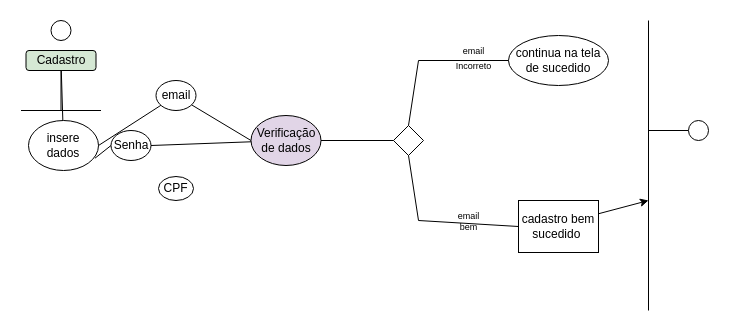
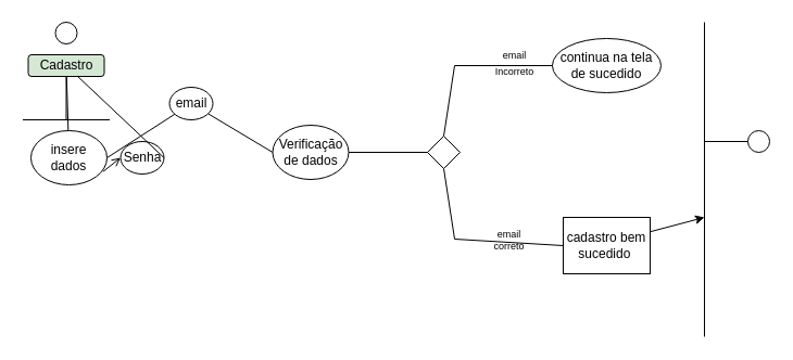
  <mxCell id="0" />
  <mxCell id="1" parent="0" />
  <mxCell id="2" value="" style="ellipse;whiteSpace=wrap;html=1;aspect=fixed;" parent="1" vertex="1"><mxGeometry x="50.5" y="20" width="20" height="20" as="geometry" /></mxCell>
  <mxCell id="3" value="Cadastro" style="rounded=1;whiteSpace=wrap;html=1;fillColor=#d5e8d4;" parent="1" vertex="1"><mxGeometry x="25.5" y="50" width="70" height="20" as="geometry" /></mxCell>
  <mxCell id="4" value="" style="endArrow=none;html=1;rounded=0;" parent="1" edge="1"><mxGeometry width="50" height="50" relative="1" as="geometry"><mxPoint x="20.5" y="110" as="sourcePoint" /><mxPoint x="100.5" y="110" as="targetPoint" /></mxGeometry></mxCell>
  <mxCell id="5" value="insere dados" style="ellipse;whiteSpace=wrap;html=1;" parent="1" vertex="1"><mxGeometry x="28" y="120" width="70" height="50" as="geometry" /></mxCell>
  <mxCell id="6" value="" style="endArrow=none;html=1;rounded=0;entryX=0.5;entryY=1;entryDx=0;entryDy=0;" parent="1" target="3" edge="1"><mxGeometry width="50" height="50" relative="1" as="geometry"><mxPoint x="60.5" y="110" as="sourcePoint" /><mxPoint x="70.5" y="90" as="targetPoint" /></mxGeometry></mxCell>
  <mxCell id="7" value="email" style="ellipse;whiteSpace=wrap;html=1;" parent="1" vertex="1"><mxGeometry x="155.5" y="80" width="40" height="30" as="geometry" /></mxCell>
  <mxCell id="8" value="Senha" style="ellipse;whiteSpace=wrap;html=1;" parent="1" vertex="1"><mxGeometry x="110.5" y="130" width="40" height="30" as="geometry" /></mxCell>
  <mxCell id="9" value="" style="endArrow=none;html=1;rounded=0;exitX=1;exitY=0.5;exitDx=0;exitDy=0;" parent="1" source="5" target="7" edge="1"><mxGeometry width="50" height="50" relative="1" as="geometry"><mxPoint x="270.5" y="160" as="sourcePoint" /><mxPoint x="320.5" y="110" as="targetPoint" /></mxGeometry></mxCell>
- <mxCell id="10" value="" style="endArrow=none;html=1;rounded=0;exitX=0.949;exitY=0.755;exitDx=0;exitDy=0;exitPerimeter=0;entryX=0;entryY=0.5;entryDx=0;entryDy=0;" parent="1" source="5" target="8" edge="1"><mxGeometry width="50" height="50" relative="1" as="geometry"><mxPoint x="108.5" y="143" as="sourcePoint" /><mxPoint x="170.5" y="152" as="targetPoint" /></mxGeometry></mxCell>
+ <mxCell id="10" value="" style="endArrow=open;html=1;rounded=0;exitX=0.949;exitY=0.755;exitDx=0;exitDy=0;exitPerimeter=0;entryX=0;entryY=0.5;entryDx=0;entryDy=0;" parent="1" source="5" target="8" edge="1"><mxGeometry width="50" height="50" relative="1" as="geometry"><mxPoint x="108.5" y="143" as="sourcePoint" /><mxPoint x="170.5" y="152" as="targetPoint" /></mxGeometry></mxCell>
  <mxCell id="11" value="" style="endArrow=none;html=1;rounded=0;" parent="1" source="7" edge="1"><mxGeometry width="50" height="50" relative="1" as="geometry"><mxPoint x="270.5" y="160" as="sourcePoint" /><mxPoint x="250.5" y="140" as="targetPoint" /></mxGeometry></mxCell>
- <mxCell id="12" value="" style="endArrow=none;html=1;rounded=0;exitX=1;exitY=0.5;exitDx=0;exitDy=0;" parent="1" source="8" target="13" edge="1"><mxGeometry width="50" height="50" relative="1" as="geometry"><mxPoint x="270.5" y="160" as="sourcePoint" /><mxPoint x="250.5" y="160" as="targetPoint" /></mxGeometry></mxCell>
- <mxCell id="13" value="Verificação de dados" style="ellipse;whiteSpace=wrap;html=1;fillColor=#e1d5e7;" parent="1" vertex="1"><mxGeometry x="250.5" y="115" width="70" height="50" as="geometry" /></mxCell>
+ <mxCell id="12" value="" style="endArrow=none;html=1;rounded=0;exitX=1;exitY=0.5;exitDx=0;exitDy=0;" parent="1" source="8" target="3" edge="1"><mxGeometry width="50" height="50" relative="1" as="geometry"><mxPoint x="270.5" y="160" as="sourcePoint" /><mxPoint x="250.5" y="160" as="targetPoint" /></mxGeometry></mxCell>
+ <mxCell id="13" value="Verificação de dados" style="ellipse;whiteSpace=wrap;html=1;" parent="1" vertex="1"><mxGeometry x="250.5" y="115" width="70" height="50" as="geometry" /></mxCell>
  <mxCell id="14" value="" style="rhombus;whiteSpace=wrap;html=1;" parent="1" vertex="1"><mxGeometry x="393" y="125" width="30" height="30" as="geometry" /></mxCell>
  <mxCell id="15" value="" style="endArrow=none;html=1;rounded=0;entryX=0;entryY=0.5;entryDx=0;entryDy=0;exitX=1;exitY=0.5;exitDx=0;exitDy=0;" parent="1" source="13" target="14" edge="1"><mxGeometry width="50" height="50" relative="1" as="geometry"><mxPoint x="270.5" y="160" as="sourcePoint" /><mxPoint x="320.5" y="110" as="targetPoint" /></mxGeometry></mxCell>
  <mxCell id="16" value="continua na tela de sucedido" style="ellipse;whiteSpace=wrap;html=1;" parent="1" vertex="1"><mxGeometry x="508" y="35" width="100" height="50" as="geometry" /></mxCell>
  <mxCell id="17" value="&lt;font style=&quot;font-size: 9px;&quot;&gt;email&lt;/font&gt;" style="text;html=1;align=center;verticalAlign=middle;resizable=0;points=[];autosize=1;strokeColor=none;fillColor=none;" parent="1" vertex="1"><mxGeometry x="448" y="35" width="50" height="30" as="geometry" /></mxCell>
  <mxCell id="18" value="&lt;font style=&quot;font-size: 9px;&quot;&gt;Incorreto&lt;/font&gt;" style="text;html=1;align=center;verticalAlign=middle;resizable=0;points=[];autosize=1;strokeColor=none;fillColor=none;" parent="1" vertex="1"><mxGeometry x="443" y="50" width="60" height="30" as="geometry" /></mxCell>
  <mxCell id="19" value="cadastro bem sucedido&amp;nbsp;" style="whiteSpace=wrap;html=1;rounded=0;" parent="1" vertex="1"><mxGeometry x="518" y="200" width="80" height="52" as="geometry" /></mxCell>
  <mxCell id="20" value="" style="endArrow=none;html=1;rounded=0;" parent="1" edge="1"><mxGeometry width="50" height="50" relative="1" as="geometry"><mxPoint x="648" y="310" as="sourcePoint" /><mxPoint x="648" y="20" as="targetPoint" /></mxGeometry></mxCell>
  <mxCell id="21" value="" style="endArrow=none;html=1;rounded=0;" parent="1" edge="1"><mxGeometry width="50" height="50" relative="1" as="geometry"><mxPoint x="648" y="130" as="sourcePoint" /><mxPoint x="688" y="130" as="targetPoint" /></mxGeometry></mxCell>
  <mxCell id="22" value="" style="ellipse;whiteSpace=wrap;html=1;aspect=fixed;" parent="1" vertex="1"><mxGeometry x="688" y="120" width="20" height="20" as="geometry" /></mxCell>
  <mxCell id="23" value="" style="endArrow=classic;html=1;rounded=0;exitX=1.004;exitY=0.253;exitDx=0;exitDy=0;exitPerimeter=0;" parent="1" source="19" edge="1"><mxGeometry width="50" height="50" relative="1" as="geometry"><mxPoint x="318" y="130" as="sourcePoint" /><mxPoint x="648" y="200" as="targetPoint" /></mxGeometry></mxCell>
  <mxCell id="24" value="" style="endArrow=none;html=1;rounded=0;entryX=0.5;entryY=1;entryDx=0;entryDy=0;" parent="1" target="14" edge="1"><mxGeometry width="50" height="50" relative="1" as="geometry"><mxPoint x="418" y="220" as="sourcePoint" /><mxPoint x="378" y="160" as="targetPoint" /></mxGeometry></mxCell>
  <mxCell id="25" value="" style="endArrow=none;html=1;rounded=0;entryX=0.5;entryY=0;entryDx=0;entryDy=0;" parent="1" target="14" edge="1"><mxGeometry width="50" height="50" relative="1" as="geometry"><mxPoint x="418" y="60" as="sourcePoint" /><mxPoint x="413" y="175" as="targetPoint" /></mxGeometry></mxCell>
  <mxCell id="26" value="" style="endArrow=none;html=1;rounded=0;entryX=0;entryY=0.5;entryDx=0;entryDy=0;" parent="1" target="16" edge="1"><mxGeometry width="50" height="50" relative="1" as="geometry"><mxPoint x="418" y="60" as="sourcePoint" /><mxPoint x="388" y="80" as="targetPoint" /></mxGeometry></mxCell>
  <mxCell id="27" value="" style="endArrow=none;html=1;rounded=0;entryX=0;entryY=0.5;entryDx=0;entryDy=0;" parent="1" target="19" edge="1"><mxGeometry width="50" height="50" relative="1" as="geometry"><mxPoint x="418" y="220" as="sourcePoint" /><mxPoint x="398" y="140" as="targetPoint" /></mxGeometry></mxCell>
  <mxCell id="28" value="&lt;font style=&quot;font-size: 9px;&quot;&gt;email&lt;/font&gt;" style="text;html=1;align=center;verticalAlign=middle;resizable=0;points=[];autosize=1;strokeColor=none;fillColor=none;" parent="1" vertex="1"><mxGeometry x="443" y="200" width="50" height="30" as="geometry" /></mxCell>
- <mxCell id="29" value="&lt;font style=&quot;font-size: 9px;&quot;&gt;bem&lt;/font&gt;" style="text;html=1;align=center;verticalAlign=middle;resizable=0;points=[];autosize=1;strokeColor=none;fillColor=none;" parent="1" vertex="1"><mxGeometry x="443" y="211" width="50" height="30" as="geometry" /></mxCell>
- <mxCell id="30" value="CPF" style="ellipse;whiteSpace=wrap;html=1;" vertex="1" parent="1"><mxGeometry x="158" y="176" width="35" height="24" as="geometry" /></mxCell>
+ <mxCell id="29" value="&lt;font style=&quot;font-size: 9px;&quot;&gt;correto&lt;/font&gt;" style="text;html=1;align=center;verticalAlign=middle;resizable=0;points=[];autosize=1;strokeColor=none;fillColor=none;" parent="1" vertex="1"><mxGeometry x="443" y="211" width="50" height="30" as="geometry" /></mxCell>
  <mxCell id="31" value="" style="endArrow=none;html=1;rounded=0;" edge="1" parent="1" source="5" target="3"><mxGeometry width="50" height="50" relative="1" as="geometry"><mxPoint x="94" y="168" as="sourcePoint" /><mxPoint x="163" y="150" as="targetPoint" /></mxGeometry></mxCell>
